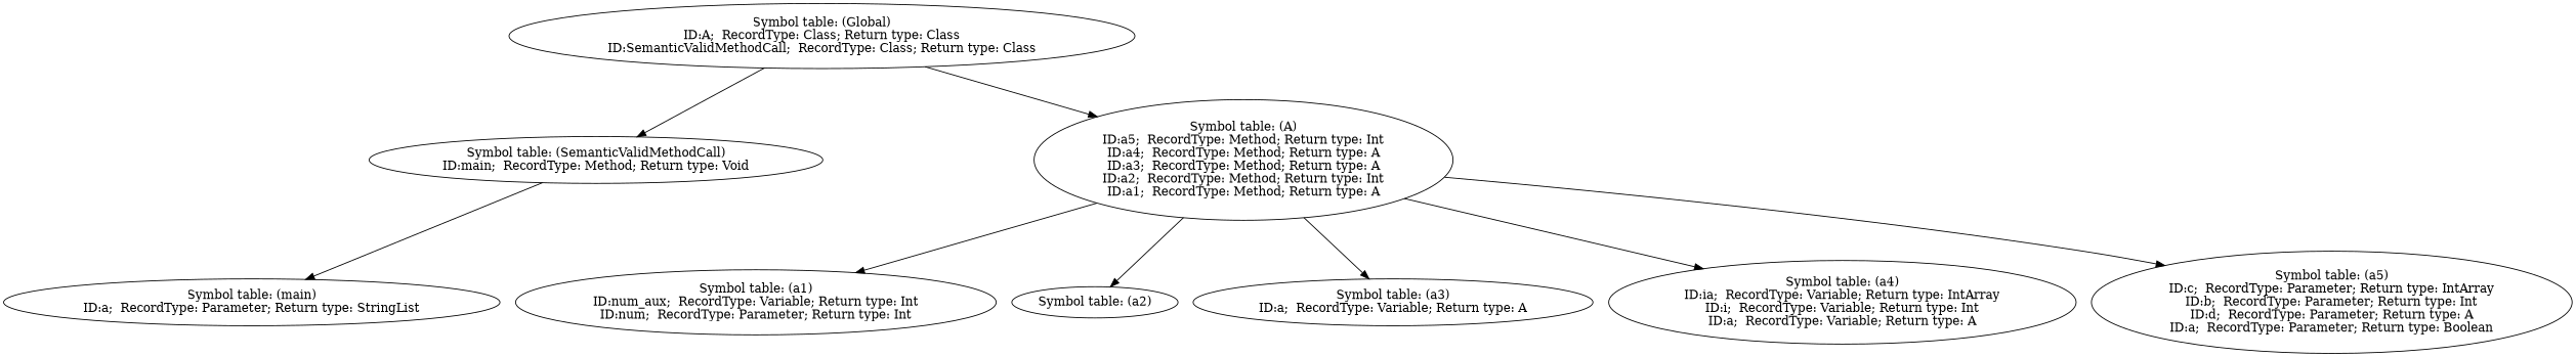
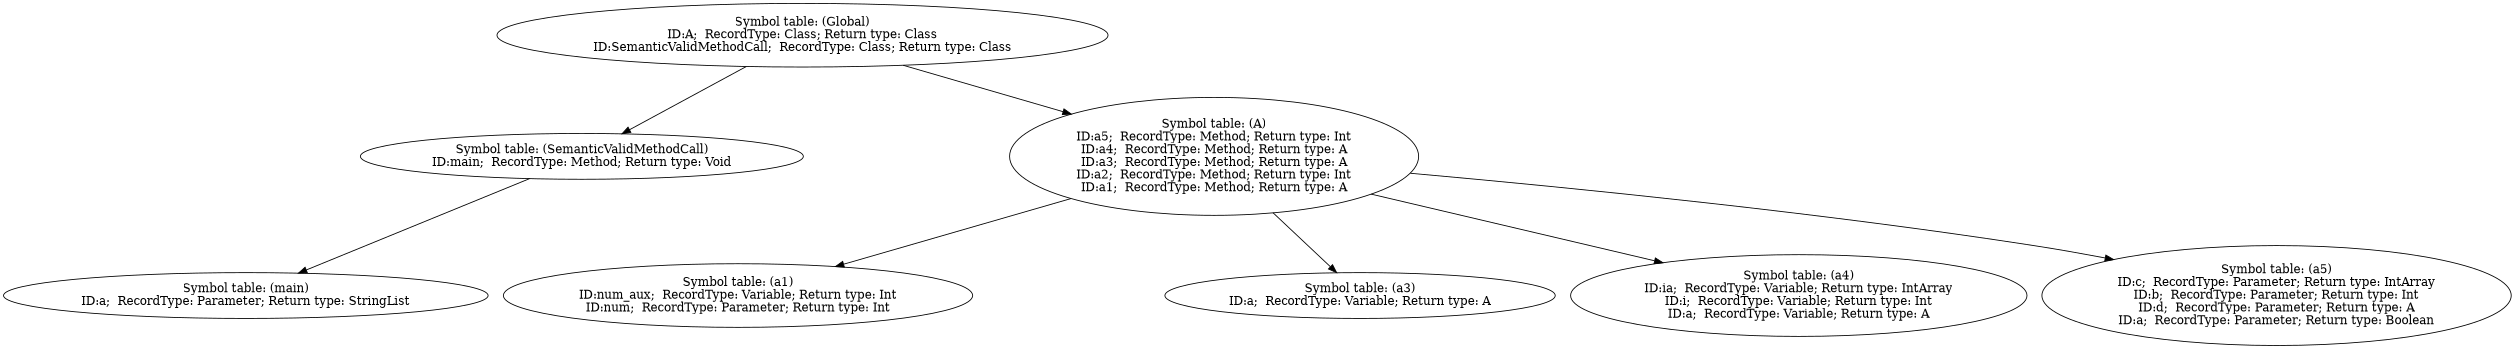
  digraph {
    n1 [label="Symbol table: (Global)\nID:A;  RecordType: Class; Return type: Class\nID:SemanticValidMethodCall;  RecordType: Class; Return type: Class\n"]
    n2 [label="Symbol table: (SemanticValidMethodCall)\nID:main;  RecordType: Method; Return type: Void\n"]
    n3 [label="Symbol table: (A)\nID:a5;  RecordType: Method; Return type: Int\nID:a4;  RecordType: Method; Return type: A\nID:a3;  RecordType: Method; Return type: A\nID:a2;  RecordType: Method; Return type: Int\nID:a1;  RecordType: Method; Return type: A\n"]
    n4 [label="Symbol table: (main)\nID:a;  RecordType: Parameter; Return type: StringList\n"]
    n5 [label="Symbol table: (a1)\nID:num_aux;  RecordType: Variable; Return type: Int\nID:num;  RecordType: Parameter; Return type: Int\n"]
-   n6 [label="Symbol table: (a2)\n"]
    n7 [label="Symbol table: (a3)\nID:a;  RecordType: Variable; Return type: A\n"]
    n8 [label="Symbol table: (a4)\nID:ia;  RecordType: Variable; Return type: IntArray\nID:i;  RecordType: Variable; Return type: Int\nID:a;  RecordType: Variable; Return type: A\n"]
    n9 [label="Symbol table: (a5)\nID:c;  RecordType: Parameter; Return type: IntArray\nID:b;  RecordType: Parameter; Return type: Int\nID:d;  RecordType: Parameter; Return type: A\nID:a;  RecordType: Parameter; Return type: Boolean\n"]
    n1 -> n2
    n1 -> n3
    n2 -> n4
    n3 -> n5
-   n3 -> n6
    n3 -> n7
    n3 -> n8
    n3 -> n9
  }
